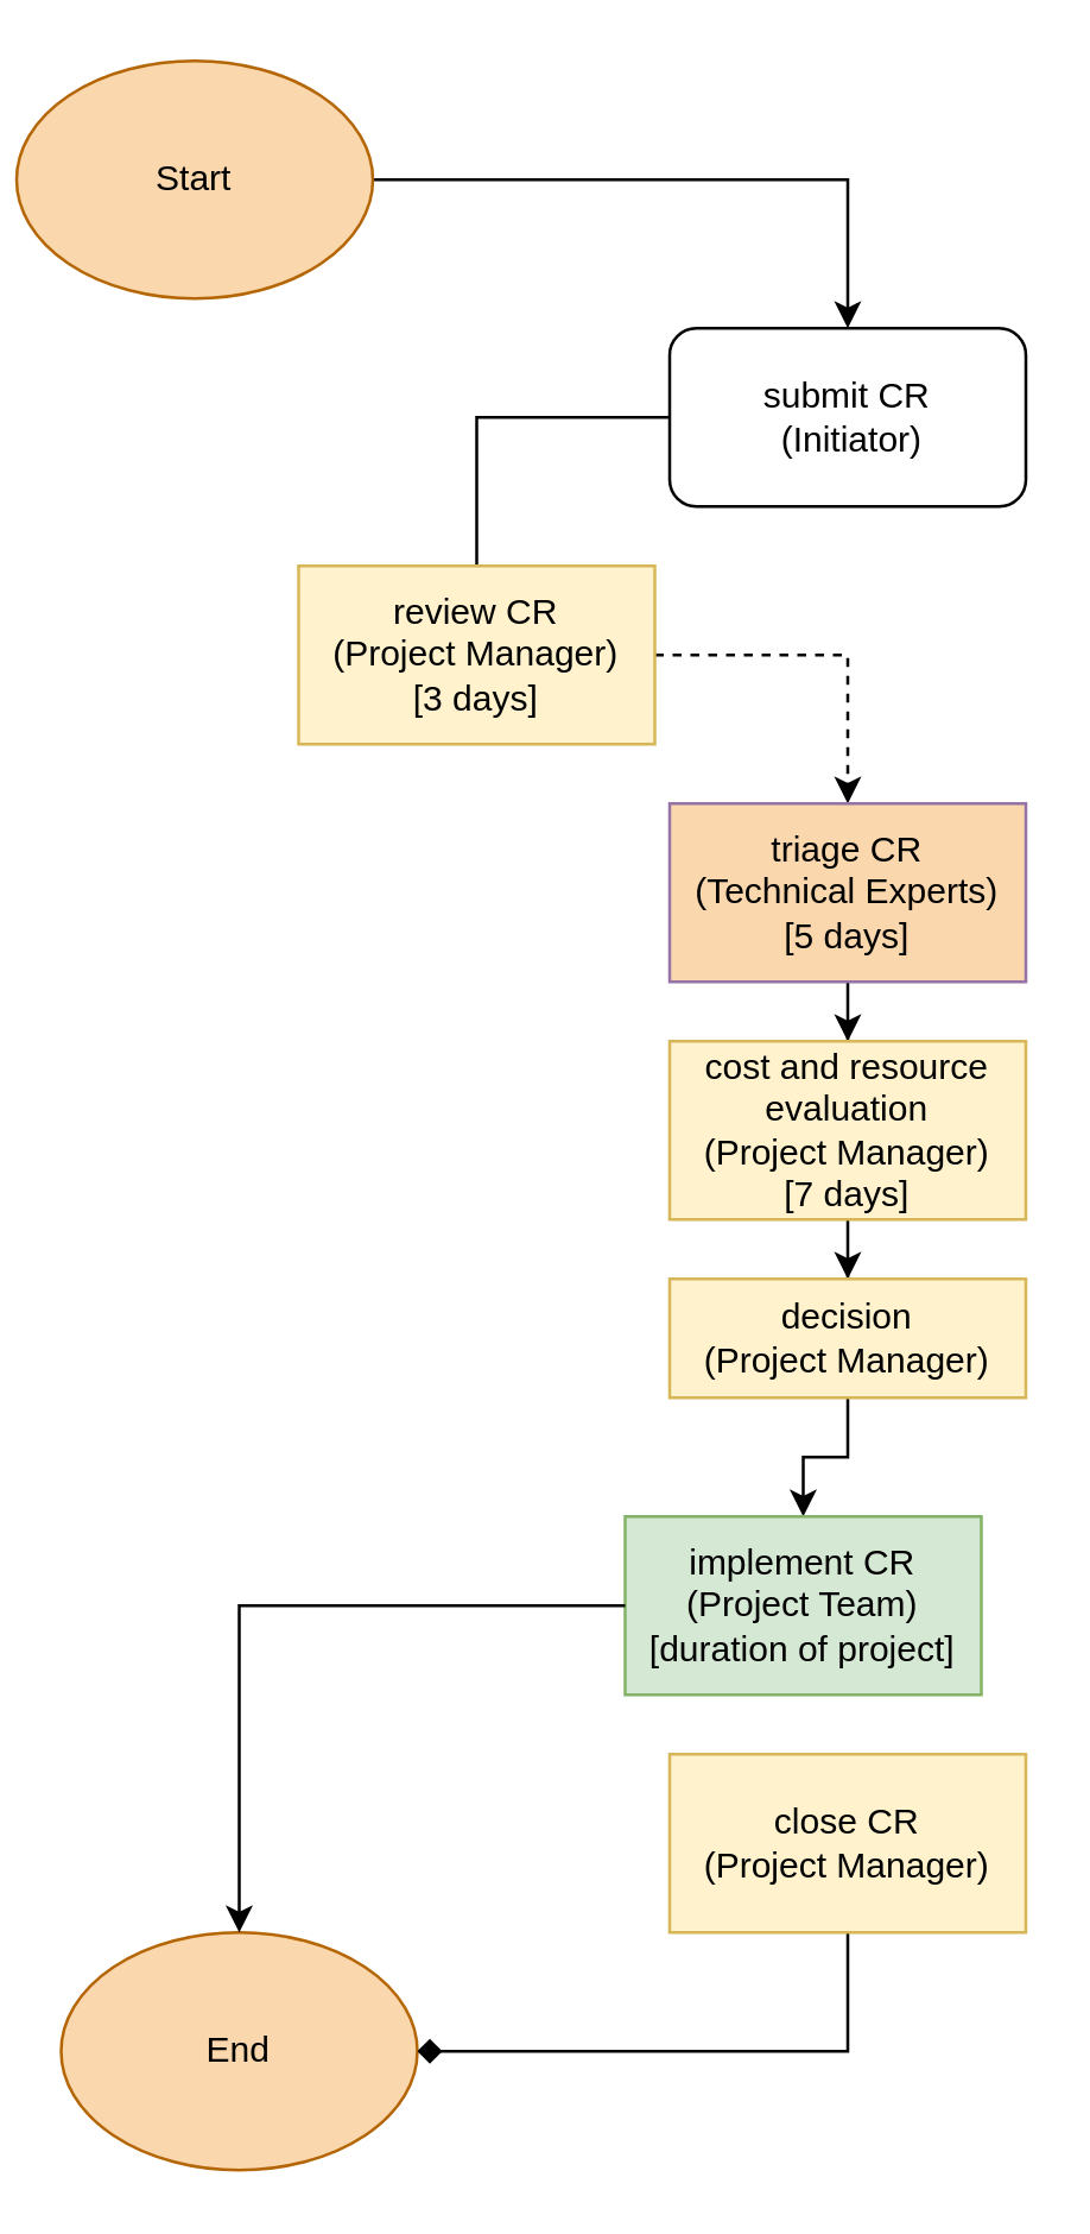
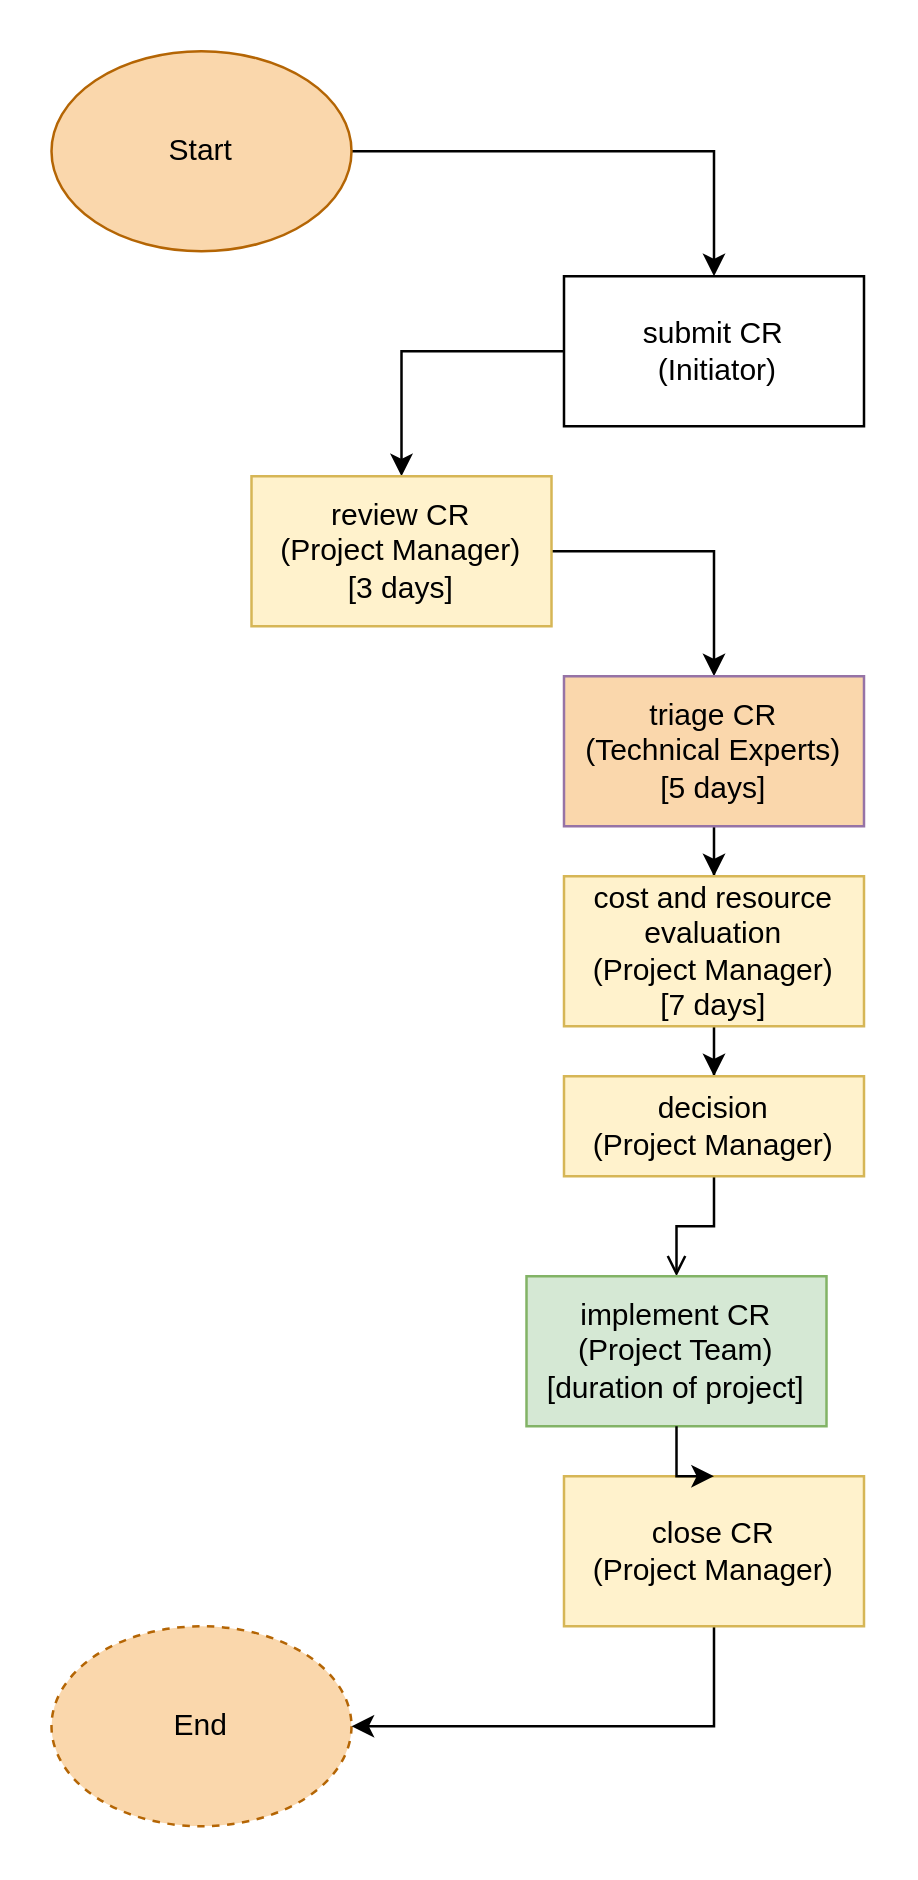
  <mxCell id="0" />
  <mxCell id="1" parent="0" />
  <mxCell id="2" value="" style="edgeStyle=orthogonalEdgeStyle;rounded=0;orthogonalLoop=1;jettySize=auto;html=1;" edge="1" parent="1" source="3" target="5"><mxGeometry relative="1" as="geometry" /></mxCell>
- <mxCell id="3" value="Start" style="ellipse;whiteSpace=wrap;html=1;fillColor=#fad7ac;strokeColor=#b46504;" vertex="1" parent="1"><mxGeometry x="5" y="20" width="120" height="80" as="geometry" /></mxCell>
- <mxCell id="4" value="" style="edgeStyle=orthogonalEdgeStyle;rounded=0;orthogonalLoop=1;jettySize=auto;html=1;endArrow=none;" edge="1" parent="1" source="5" target="7"><mxGeometry relative="1" as="geometry" /></mxCell>
- <mxCell id="5" value="submit CR&lt;br&gt;&amp;nbsp;(Initiator)" style="whiteSpace=wrap;html=1;rounded=1;" vertex="1" parent="1"><mxGeometry x="225" y="110" width="120" height="60" as="geometry" /></mxCell>
- <mxCell id="6" value="" style="edgeStyle=orthogonalEdgeStyle;rounded=0;orthogonalLoop=1;jettySize=auto;html=1;dashed=1;" edge="1" parent="1" source="7" target="9"><mxGeometry relative="1" as="geometry" /></mxCell>
+ <mxCell id="3" value="Start" style="ellipse;whiteSpace=wrap;html=1;fillColor=#fad7ac;strokeColor=#b46504;" vertex="1" parent="1"><mxGeometry x="20" y="20" width="120" height="80" as="geometry" /></mxCell>
+ <mxCell id="4" value="" style="edgeStyle=orthogonalEdgeStyle;rounded=0;orthogonalLoop=1;jettySize=auto;html=1;" edge="1" parent="1" source="5" target="7"><mxGeometry relative="1" as="geometry" /></mxCell>
+ <mxCell id="5" value="submit CR&lt;br&gt;&amp;nbsp;(Initiator)" style="whiteSpace=wrap;html=1;" vertex="1" parent="1"><mxGeometry x="225" y="110" width="120" height="60" as="geometry" /></mxCell>
+ <mxCell id="6" value="" style="edgeStyle=orthogonalEdgeStyle;rounded=0;orthogonalLoop=1;jettySize=auto;html=1;" edge="1" parent="1" source="7" target="9"><mxGeometry relative="1" as="geometry" /></mxCell>
  <mxCell id="7" value="review CR &lt;br&gt;(Project Manager)&lt;br&gt;[3 days]" style="whiteSpace=wrap;html=1;fillColor=#fff2cc;strokeColor=#d6b656;" vertex="1" parent="1"><mxGeometry x="100" y="190" width="120" height="60" as="geometry" /></mxCell>
  <mxCell id="8" value="" style="edgeStyle=orthogonalEdgeStyle;rounded=0;orthogonalLoop=1;jettySize=auto;html=1;" edge="1" parent="1" source="9" target="11"><mxGeometry relative="1" as="geometry" /></mxCell>
  <mxCell id="9" value="triage CR&lt;br&gt;(Technical Experts)&lt;br&gt;[5 days]" style="whiteSpace=wrap;html=1;fillColor=#fad7ac;strokeColor=#9673a6;" vertex="1" parent="1"><mxGeometry x="225" y="270" width="120" height="60" as="geometry" /></mxCell>
  <mxCell id="10" value="" style="edgeStyle=orthogonalEdgeStyle;rounded=0;orthogonalLoop=1;jettySize=auto;html=1;" edge="1" parent="1" source="11" target="13"><mxGeometry relative="1" as="geometry" /></mxCell>
  <mxCell id="11" value="cost and resource evaluation&lt;br&gt;(Project Manager)&lt;br&gt;[7 days]" style="whiteSpace=wrap;html=1;fillColor=#fff2cc;strokeColor=#d6b656;" vertex="1" parent="1"><mxGeometry x="225" y="350" width="120" height="60" as="geometry" /></mxCell>
- <mxCell id="12" value="" style="edgeStyle=orthogonalEdgeStyle;rounded=0;orthogonalLoop=1;jettySize=auto;html=1;" edge="1" parent="1" source="13" target="14"><mxGeometry relative="1" as="geometry" /></mxCell>
+ <mxCell id="12" value="" style="edgeStyle=orthogonalEdgeStyle;rounded=0;orthogonalLoop=1;jettySize=auto;html=1;endArrow=open;" edge="1" parent="1" source="13" target="14"><mxGeometry relative="1" as="geometry" /></mxCell>
  <mxCell id="13" value="decision&lt;br&gt;(Project Manager)" style="whiteSpace=wrap;html=1;fillColor=#fff2cc;strokeColor=#d6b656;" vertex="1" parent="1"><mxGeometry x="225" y="430" width="120" height="40" as="geometry" /></mxCell>
  <mxCell id="14" value="implement CR (Project Team)&lt;br&gt;[duration of project]" style="whiteSpace=wrap;html=1;fillColor=#d5e8d4;strokeColor=#82b366;" vertex="1" parent="1"><mxGeometry x="210" y="510" width="120" height="60" as="geometry" /></mxCell>
- <mxCell id="15" value="End" style="ellipse;whiteSpace=wrap;html=1;fillColor=#fad7ac;strokeColor=#b46504;" vertex="1" parent="1"><mxGeometry x="20" y="650" width="120" height="80" as="geometry" /></mxCell>
- <mxCell id="16" value="" style="edgeStyle=orthogonalEdgeStyle;rounded=0;orthogonalLoop=1;jettySize=auto;html=1;endArrow=diamond;" edge="1" parent="1" source="17" target="15"><mxGeometry relative="1" as="geometry"><Array as="points"><mxPoint x="285" y="690" /><mxPoint x="80" y="690" /></Array></mxGeometry></mxCell>
+ <mxCell id="15" value="End" style="ellipse;whiteSpace=wrap;html=1;fillColor=#fad7ac;strokeColor=#b46504;dashed=1;" vertex="1" parent="1"><mxGeometry x="20" y="650" width="120" height="80" as="geometry" /></mxCell>
+ <mxCell id="16" value="" style="edgeStyle=orthogonalEdgeStyle;rounded=0;orthogonalLoop=1;jettySize=auto;html=1;" edge="1" parent="1" source="17" target="15"><mxGeometry relative="1" as="geometry"><Array as="points"><mxPoint x="285" y="690" /><mxPoint x="80" y="690" /></Array></mxGeometry></mxCell>
  <mxCell id="17" value="close CR &lt;br&gt;(Project Manager)" style="whiteSpace=wrap;html=1;fillColor=#fff2cc;strokeColor=#d6b656;" vertex="1" parent="1"><mxGeometry x="225" y="590" width="120" height="60" as="geometry" /></mxCell>
- <mxCell id="18" value="" style="edgeStyle=orthogonalEdgeStyle;rounded=0;orthogonalLoop=1;jettySize=auto;html=1;" edge="1" parent="1" source="14" target="15"><mxGeometry relative="1" as="geometry" /></mxCell>
+ <mxCell id="18" value="" style="edgeStyle=orthogonalEdgeStyle;rounded=0;orthogonalLoop=1;jettySize=auto;html=1;" edge="1" parent="1" source="14" target="17"><mxGeometry relative="1" as="geometry" /></mxCell>
